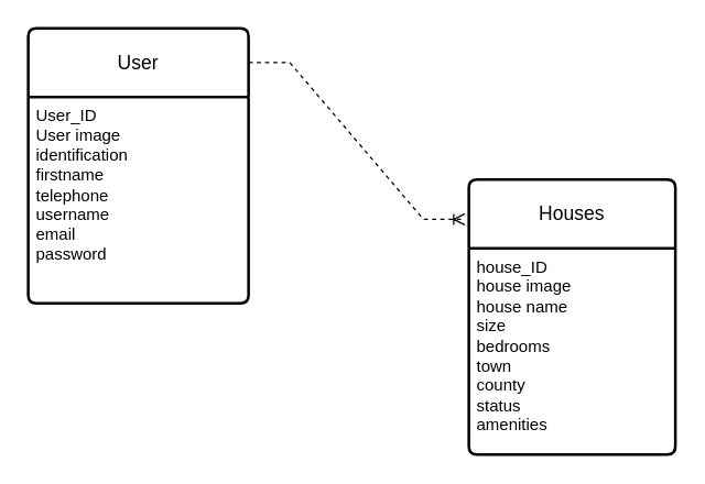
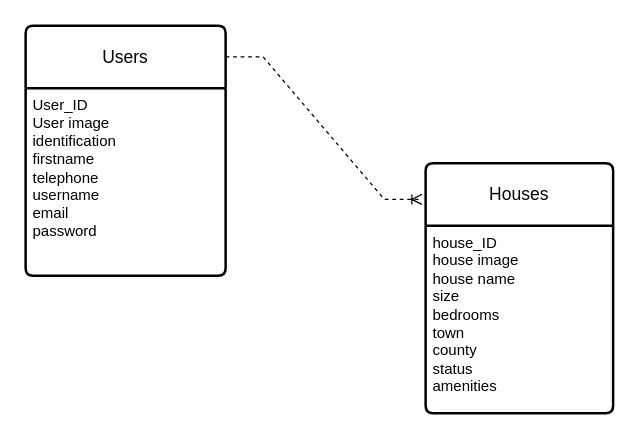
  <mxCell id="0" />
  <mxCell id="1" parent="0" />
- <mxCell id="2" value="User" style="swimlane;childLayout=stackLayout;horizontal=1;startSize=50;horizontalStack=0;rounded=1;fontSize=14;fontStyle=0;strokeWidth=2;resizeParent=0;resizeLast=1;shadow=0;dashed=0;align=center;arcSize=4;whiteSpace=wrap;html=1;" parent="1" vertex="1"><mxGeometry x="20" y="20" width="160" height="200" as="geometry" /></mxCell>
+ <mxCell id="2" value="Users" style="swimlane;childLayout=stackLayout;horizontal=1;startSize=50;horizontalStack=0;rounded=1;fontSize=14;fontStyle=0;strokeWidth=2;resizeParent=0;resizeLast=1;shadow=0;dashed=0;align=center;arcSize=4;whiteSpace=wrap;html=1;" parent="1" vertex="1"><mxGeometry x="20" y="20" width="160" height="200" as="geometry" /></mxCell>
  <mxCell id="3" value="User_ID&lt;br&gt;User image&lt;br&gt;identification&lt;br&gt;firstname&lt;br&gt;telephone&lt;br&gt;username&lt;br&gt;email&lt;br&gt;password&lt;br&gt;&lt;br&gt;" style="align=left;strokeColor=none;fillColor=none;spacingLeft=4;fontSize=12;verticalAlign=top;resizable=0;rotatable=0;part=1;html=1;" parent="2" vertex="1"><mxGeometry y="50" width="160" height="150" as="geometry" /></mxCell>
  <mxCell id="4" value="Houses" style="swimlane;childLayout=stackLayout;horizontal=1;startSize=50;horizontalStack=0;rounded=1;fontSize=14;fontStyle=0;strokeWidth=2;resizeParent=0;resizeLast=1;shadow=0;dashed=0;align=center;arcSize=4;whiteSpace=wrap;html=1;" parent="1" vertex="1"><mxGeometry x="340" y="130" width="150" height="200" as="geometry" /></mxCell>
  <mxCell id="5" value="house_ID&lt;br&gt;house image&lt;br&gt;house name&lt;br&gt;size&lt;br&gt;bedrooms&lt;br&gt;town&lt;br&gt;county&lt;br&gt;status&lt;br&gt;amenities&lt;br&gt;&lt;br&gt;" style="align=left;strokeColor=none;fillColor=none;spacingLeft=4;fontSize=12;verticalAlign=top;resizable=0;rotatable=0;part=1;html=1;" parent="4" vertex="1"><mxGeometry y="50" width="150" height="150" as="geometry" /></mxCell>
  <mxCell id="6" value="" style="edgeStyle=entityRelationEdgeStyle;fontSize=12;html=1;endArrow=ERoneToMany;rounded=0;entryX=-0.02;entryY=0.145;entryDx=0;entryDy=0;entryPerimeter=0;exitX=1;exitY=0.125;exitDx=0;exitDy=0;exitPerimeter=0;dashed=1;" edge="1" parent="1" source="2" target="4"><mxGeometry width="100" height="100" relative="1" as="geometry"><mxPoint x="270" y="210" as="sourcePoint" /><mxPoint x="370" y="110" as="targetPoint" /></mxGeometry></mxCell>
